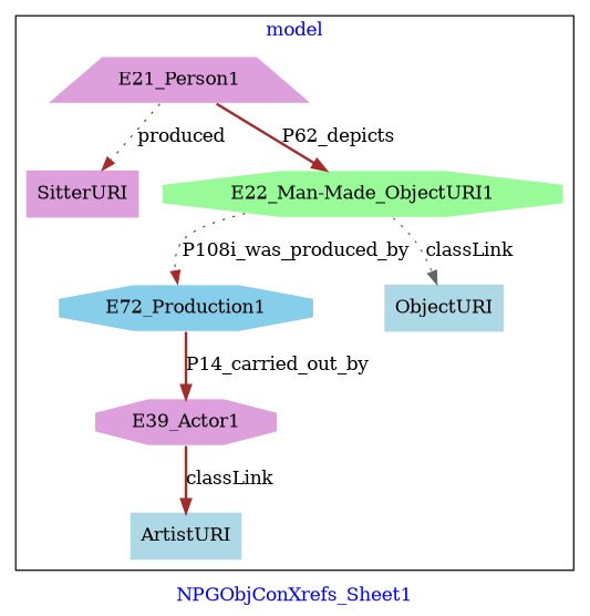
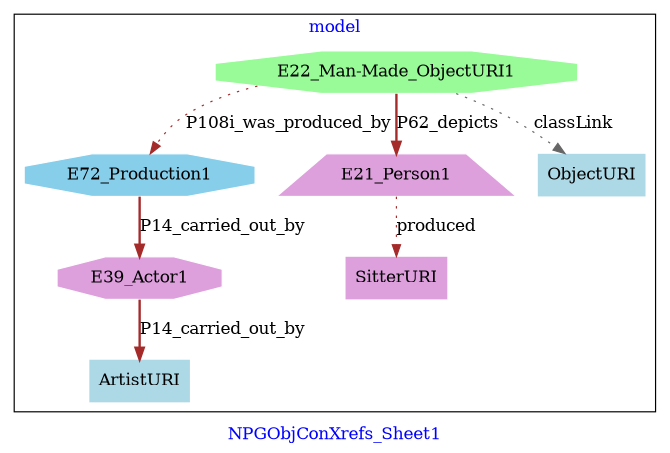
  digraph {
    fontcolor=blue
    label=NPGObjConXrefs_Sheet1
    remincross=true
    node [color=white fillcolor=plum shape=octagon style=filled]
    edge [color=brown fontcolor=black style=bold]
    n1 [fillcolor=skyblue label=E72_Production1]
    n2 [label=E39_Actor1]
    n3 [label=E21_Person1 shape=trapezium]
    n4 [label=SitterURI shape=plaintext color=""]
    n5 [fillcolor=palegreen label="E22_Man-Made_ObjectURI1"]
    n6 [fillcolor=lightblue label=ObjectURI shape=plaintext color=""]
    n7 [fillcolor=lightblue label=ArtistURI shape=plaintext color=""]
    subgraph cluster_1 {
      label=model
      n1
      n2
      n3
      n4
      n5
      n6
      n7
    }
    n1 -> n2 [label=P14_carried_out_by]
-   n2 -> n7 [label=classLink]
+   n2 -> n7 [label=P14_carried_out_by]
    n3 -> n4 [label=produced style=dotted]
    n5 -> n1 [label=P108i_was_produced_by style=dotted]
-   n3 -> n5 [label=P62_depicts]
+   n5 -> n3 [label=P62_depicts]
    n5 -> n6 [color=gray40 label=classLink style=dotted]
  }
